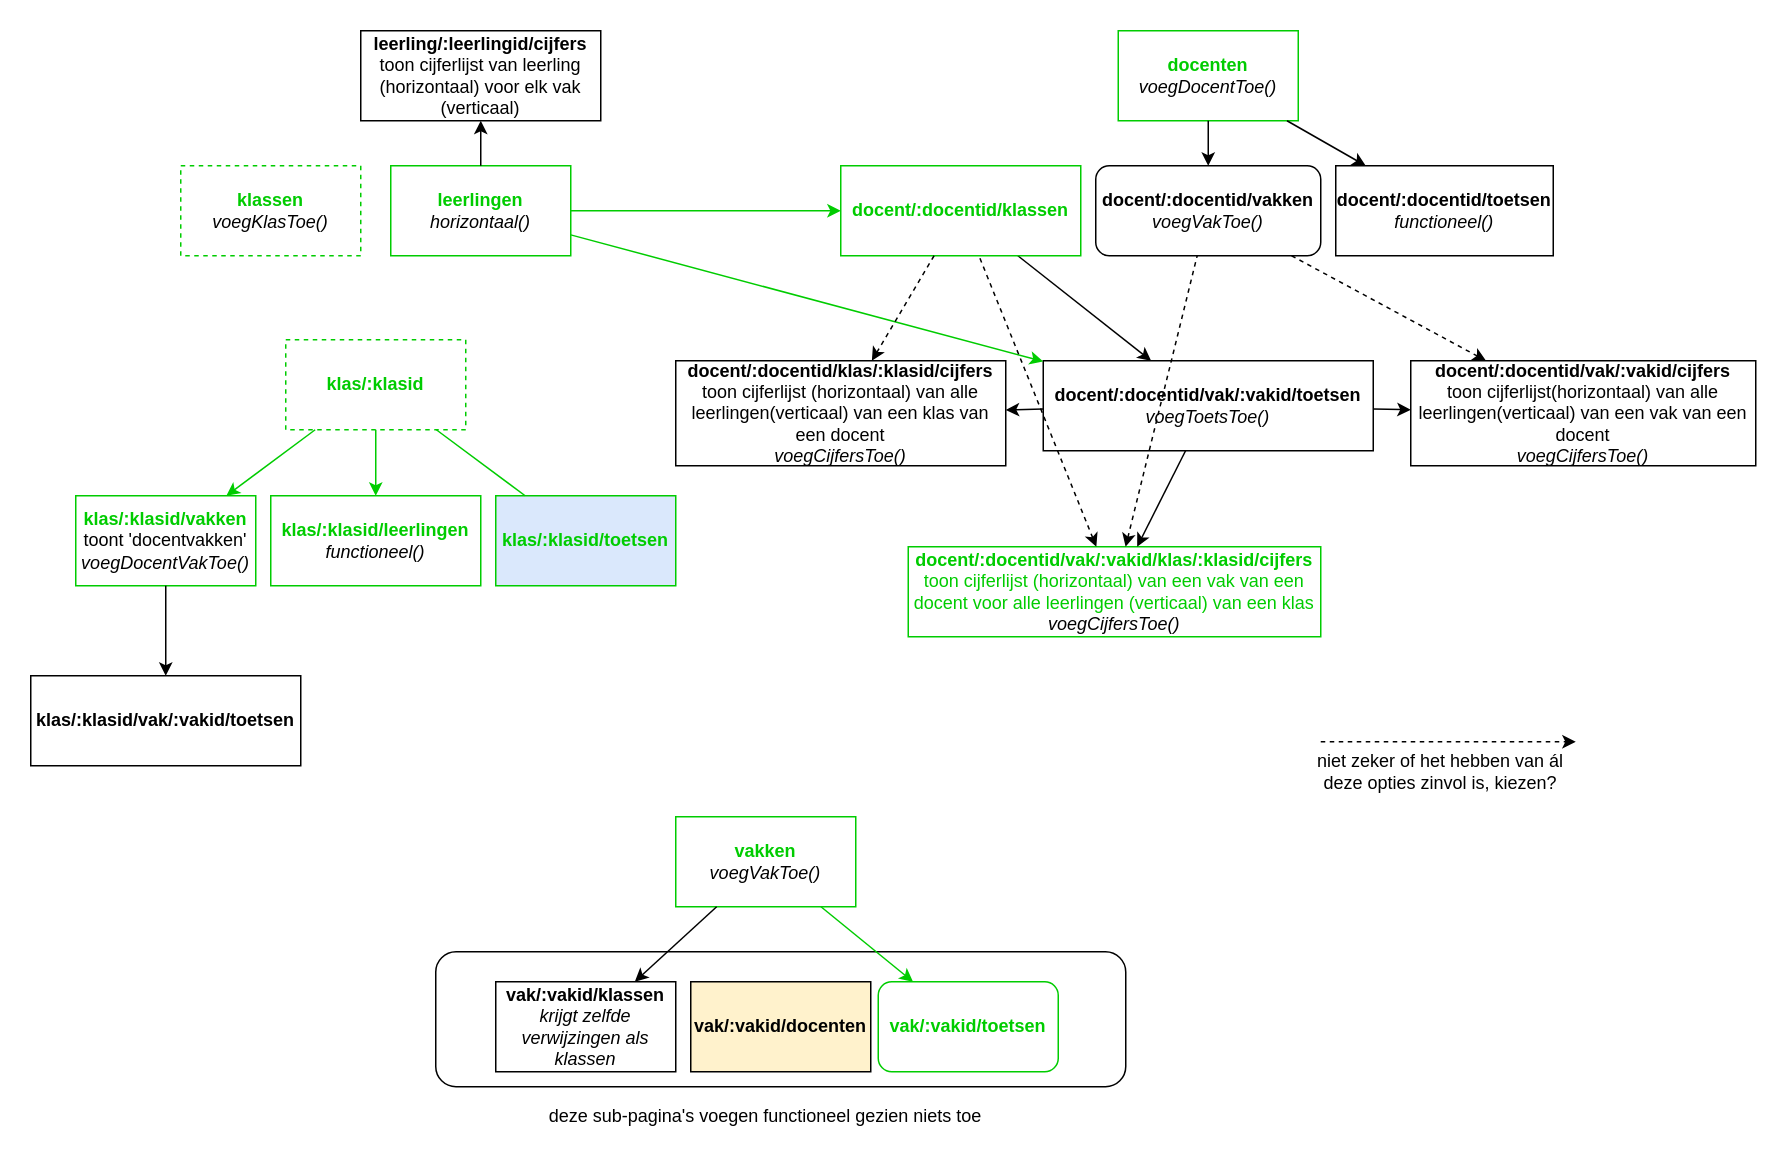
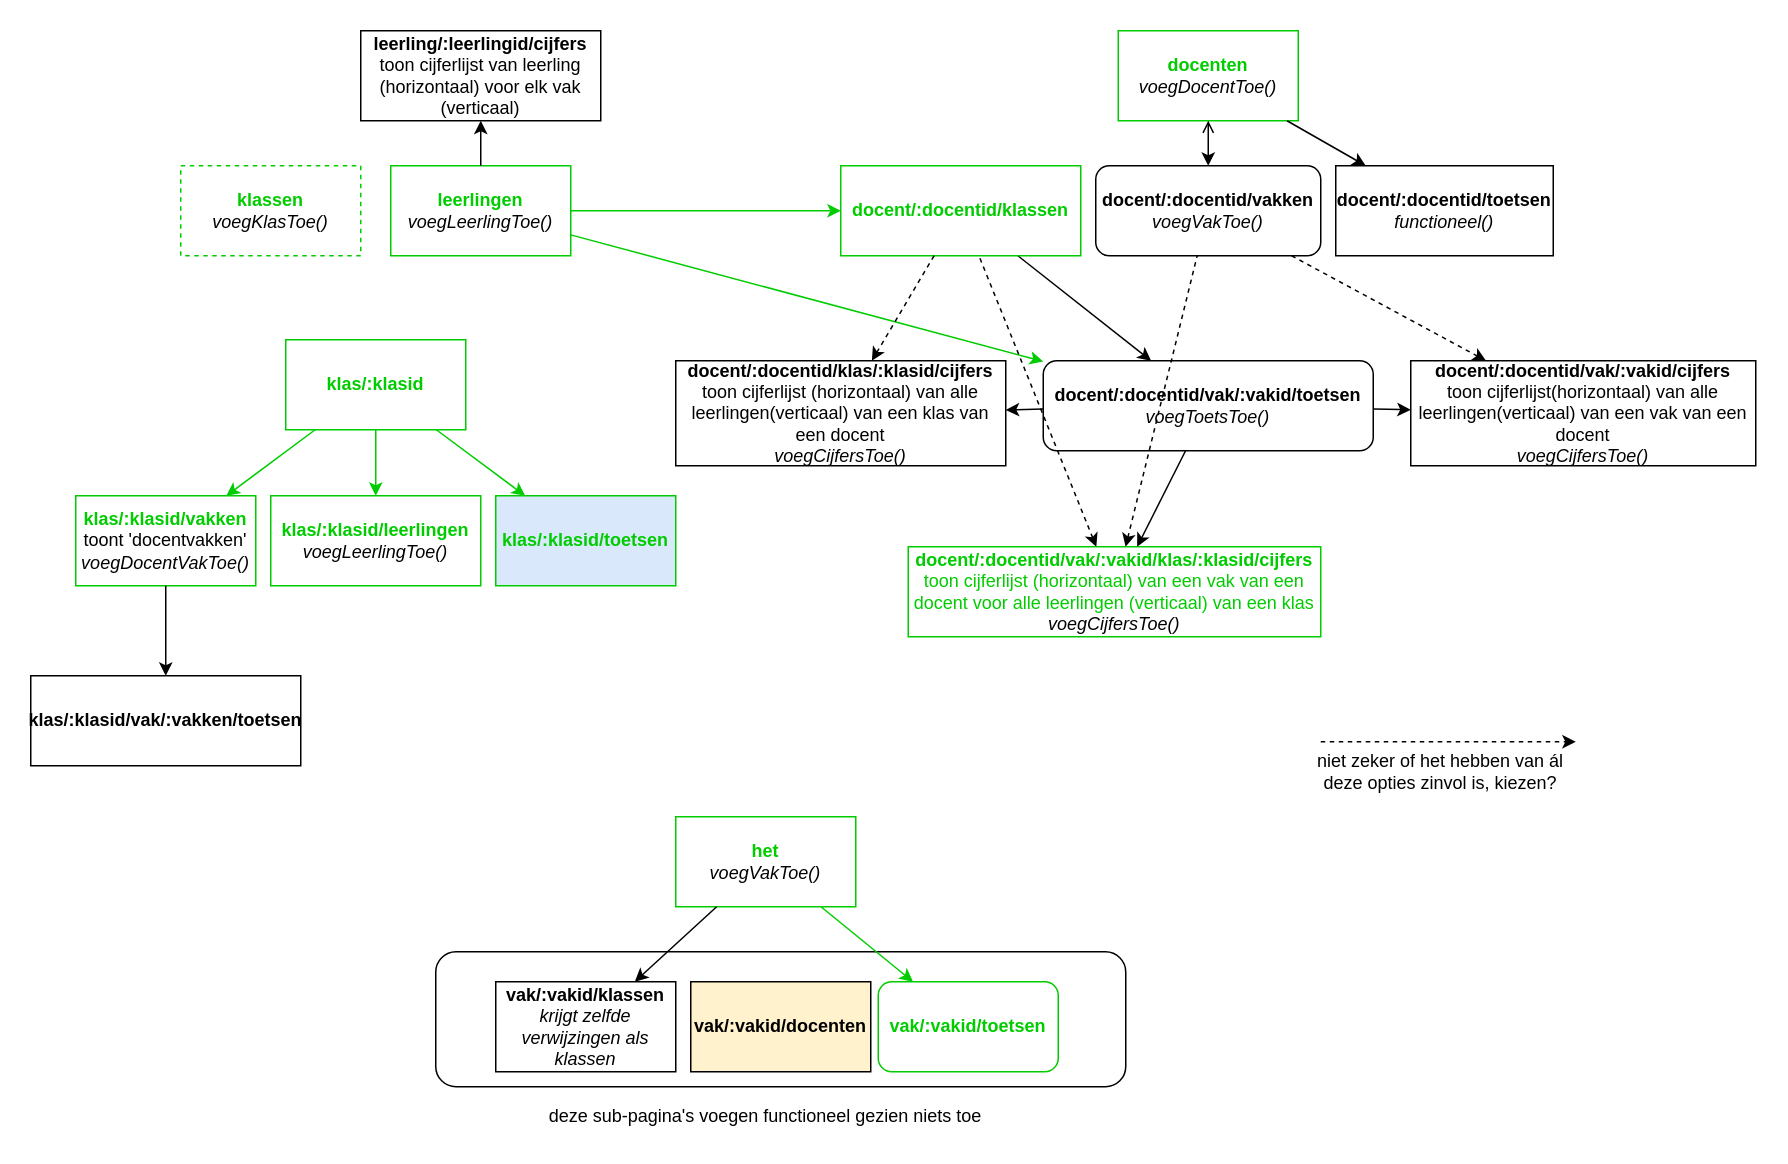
  <mxCell id="0" />
  <mxCell id="1" parent="0" />
  <mxCell id="2" value="&lt;b&gt;&lt;font color=&quot;#00cc00&quot;&gt;klassen&lt;/font&gt;&lt;/b&gt;&lt;br&gt;&lt;i&gt;voegKlasToe()&lt;/i&gt;" style="rounded=0;whiteSpace=wrap;html=1;strokeColor=#00CC00;dashed=1;" parent="1" vertex="1"><mxGeometry x="120" y="110" width="120" height="60" as="geometry" /></mxCell>
- <mxCell id="3" value="&lt;font color=&quot;#00cc00&quot;&gt;&lt;b&gt;leerlingen&lt;/b&gt;&lt;br&gt;&lt;/font&gt;&lt;i&gt;horizontaal()&lt;/i&gt;" style="rounded=0;whiteSpace=wrap;html=1;strokeColor=#00CC00;" parent="1" vertex="1"><mxGeometry x="260" y="110" width="120" height="60" as="geometry" /></mxCell>
- <mxCell id="4" value="&lt;b&gt;&lt;font color=&quot;#00cc00&quot;&gt;klas/:klasid/leerlingen&lt;br&gt;&lt;/font&gt;&lt;/b&gt;&lt;i&gt;functioneel()&lt;/i&gt;" style="rounded=0;whiteSpace=wrap;html=1;strokeColor=#00CC00;" parent="1" vertex="1"><mxGeometry x="180" y="330" width="140" height="60" as="geometry" /></mxCell>
+ <mxCell id="3" value="&lt;font color=&quot;#00cc00&quot;&gt;&lt;b&gt;leerlingen&lt;/b&gt;&lt;br&gt;&lt;/font&gt;&lt;i&gt;voegLeerlingToe()&lt;/i&gt;" style="rounded=0;whiteSpace=wrap;html=1;strokeColor=#00CC00;" parent="1" vertex="1"><mxGeometry x="260" y="110" width="120" height="60" as="geometry" /></mxCell>
+ <mxCell id="4" value="&lt;b&gt;&lt;font color=&quot;#00cc00&quot;&gt;klas/:klasid/leerlingen&lt;br&gt;&lt;/font&gt;&lt;/b&gt;&lt;i&gt;voegLeerlingToe()&lt;/i&gt;" style="rounded=0;whiteSpace=wrap;html=1;strokeColor=#00CC00;" parent="1" vertex="1"><mxGeometry x="180" y="330" width="140" height="60" as="geometry" /></mxCell>
  <mxCell id="5" value="&lt;b&gt;leerling/:leerlingid/cijfers&lt;br&gt;&lt;/b&gt;toon cijferlijst van leerling (horizontaal) voor elk vak (verticaal)" style="rounded=0;whiteSpace=wrap;html=1;" parent="1" vertex="1"><mxGeometry x="240" y="20" width="160" height="60" as="geometry" /></mxCell>
  <mxCell id="6" value="&lt;b&gt;docent/:docentid/vakken&lt;br&gt;&lt;/b&gt;&lt;i&gt;voegVakToe()&lt;/i&gt;" style="whiteSpace=wrap;html=1;rounded=1;" parent="1" vertex="1"><mxGeometry x="730" y="110" width="150" height="60" as="geometry" /></mxCell>
  <mxCell id="7" value="&lt;b&gt;&lt;font color=&quot;#00cc00&quot;&gt;klas/:klasid/vakken&lt;br&gt;&lt;/font&gt;&lt;/b&gt;toont 'docentvakken'&lt;br&gt;&lt;i&gt;voegDocentVakToe()&lt;/i&gt;" style="rounded=0;whiteSpace=wrap;html=1;strokeColor=#00CC00;" parent="1" vertex="1"><mxGeometry x="50" y="330" width="120" height="60" as="geometry" /></mxCell>
  <mxCell id="8" value="&lt;b&gt;&lt;font color=&quot;#00cc00&quot;&gt;klas/:klasid/toetsen&lt;/font&gt;&lt;/b&gt;" style="rounded=0;whiteSpace=wrap;html=1;strokeColor=#00CC00;fillColor=#dae8fc;" parent="1" vertex="1"><mxGeometry x="330" y="330" width="120" height="60" as="geometry" /></mxCell>
- <mxCell id="9" value="&lt;b&gt;klas/:klasid/vak/:vakid/toetsen&lt;/b&gt;" style="rounded=0;whiteSpace=wrap;html=1;" parent="1" vertex="1"><mxGeometry x="20" y="450" width="180" height="60" as="geometry" /></mxCell>
+ <mxCell id="9" value="&lt;b&gt;klas/:klasid/vak/:vakken/toetsen&lt;/b&gt;" style="rounded=0;whiteSpace=wrap;html=1;" parent="1" vertex="1"><mxGeometry x="20" y="450" width="180" height="60" as="geometry" /></mxCell>
  <mxCell id="10" value="" style="endArrow=none;html=1;startArrow=classic;startFill=1;" parent="1" source="9" target="7" edge="1"><mxGeometry width="50" height="50" relative="1" as="geometry"><mxPoint x="430" y="320" as="sourcePoint" /><mxPoint x="480" y="270" as="targetPoint" /></mxGeometry></mxCell>
  <mxCell id="11" value="&lt;b&gt;&lt;font color=&quot;#00cc00&quot;&gt;docenten&lt;br&gt;&lt;/font&gt;&lt;/b&gt;&lt;i&gt;voegDocentToe()&lt;/i&gt;" style="rounded=0;whiteSpace=wrap;html=1;strokeColor=#00CC00;" parent="1" vertex="1"><mxGeometry x="745" y="20" width="120" height="60" as="geometry" /></mxCell>
  <mxCell id="12" value="" style="endArrow=none;html=1;startArrow=classic;startFill=1;strokeColor=#00CC00;" parent="1" source="19" target="3" edge="1"><mxGeometry width="50" height="50" relative="1" as="geometry"><mxPoint x="726.667" y="110" as="sourcePoint" /><mxPoint x="230" y="230" as="targetPoint" /></mxGeometry></mxCell>
  <mxCell id="13" value="" style="endArrow=none;html=1;startArrow=classic;startFill=1;" parent="1" source="16" target="11" edge="1"><mxGeometry width="50" height="50" relative="1" as="geometry"><mxPoint x="260" y="290" as="sourcePoint" /><mxPoint x="310" y="240" as="targetPoint" /></mxGeometry></mxCell>
- <mxCell id="14" value="" style="endArrow=none;html=1;startArrow=classic;startFill=1;" parent="1" source="6" target="11" edge="1"><mxGeometry width="50" height="50" relative="1" as="geometry"><mxPoint x="260" y="290" as="sourcePoint" /><mxPoint x="310" y="240" as="targetPoint" /></mxGeometry></mxCell>
- <mxCell id="15" value="&lt;b&gt;&lt;font color=&quot;#00cc00&quot;&gt;vakken&lt;br&gt;&lt;/font&gt;&lt;/b&gt;&lt;i&gt;voegVakToe()&lt;/i&gt;" style="rounded=0;whiteSpace=wrap;html=1;strokeColor=#00CC00;" parent="1" vertex="1"><mxGeometry x="450" y="544" width="120" height="60" as="geometry" /></mxCell>
+ <mxCell id="14" value="" style="endArrow=open;html=1;startArrow=classic;startFill=1;" parent="1" source="6" target="11" edge="1"><mxGeometry width="50" height="50" relative="1" as="geometry"><mxPoint x="260" y="290" as="sourcePoint" /><mxPoint x="310" y="240" as="targetPoint" /></mxGeometry></mxCell>
+ <mxCell id="15" value="&lt;b&gt;&lt;font color=&quot;#00cc00&quot;&gt;het&lt;br&gt;&lt;/font&gt;&lt;/b&gt;&lt;i&gt;voegVakToe()&lt;/i&gt;" style="rounded=0;whiteSpace=wrap;html=1;strokeColor=#00CC00;" parent="1" vertex="1"><mxGeometry x="450" y="544" width="120" height="60" as="geometry" /></mxCell>
  <mxCell id="16" value="&lt;b&gt;docent/:docentid/toetsen&lt;br&gt;&lt;/b&gt;&lt;i&gt;functioneel()&lt;/i&gt;" style="rounded=0;whiteSpace=wrap;html=1;" parent="1" vertex="1"><mxGeometry x="890" y="110" width="145" height="60" as="geometry" /></mxCell>
- <mxCell id="17" value="&lt;b&gt;docent/:docentid/vak/:vakid/toetsen&lt;br&gt;&lt;/b&gt;&lt;i&gt;voegToetsToe()&lt;/i&gt;" style="rounded=0;whiteSpace=wrap;html=1;" parent="1" vertex="1"><mxGeometry x="695" y="240" width="220" height="60" as="geometry" /></mxCell>
+ <mxCell id="17" value="&lt;b&gt;docent/:docentid/vak/:vakid/toetsen&lt;br&gt;&lt;/b&gt;&lt;i&gt;voegToetsToe()&lt;/i&gt;" style="whiteSpace=wrap;html=1;rounded=1;" parent="1" vertex="1"><mxGeometry x="695" y="240" width="220" height="60" as="geometry" /></mxCell>
  <mxCell id="18" value="" style="endArrow=none;html=1;startArrow=classic;startFill=1;" parent="1" source="17" target="19" edge="1"><mxGeometry width="50" height="50" relative="1" as="geometry"><mxPoint x="1070" y="355" as="sourcePoint" /><mxPoint x="850" y="215" as="targetPoint" /></mxGeometry></mxCell>
  <mxCell id="19" value="&lt;b&gt;&lt;font color=&quot;#00cc00&quot;&gt;docent/:docentid/klassen&lt;/font&gt;&lt;/b&gt;" style="rounded=0;whiteSpace=wrap;html=1;strokeColor=#00CC00;" parent="1" vertex="1"><mxGeometry x="560" y="110" width="160" height="60" as="geometry" /></mxCell>
  <mxCell id="20" value="" style="endArrow=classic;html=1;endFill=1;strokeColor=#00CC00;" parent="1" source="3" target="17" edge="1"><mxGeometry width="50" height="50" relative="1" as="geometry"><mxPoint x="630" y="390" as="sourcePoint" /><mxPoint x="680" y="340" as="targetPoint" /></mxGeometry></mxCell>
  <mxCell id="21" value="" style="endArrow=classic;html=1;" parent="1" source="3" target="5" edge="1"><mxGeometry width="50" height="50" relative="1" as="geometry"><mxPoint x="660" y="510" as="sourcePoint" /><mxPoint x="570" y="380" as="targetPoint" /></mxGeometry></mxCell>
  <mxCell id="22" value="&lt;b&gt;docent/:docentid/klas/:klasid/cijfers&lt;br&gt;&lt;/b&gt;toon cijferlijst (horizontaal) van alle leerlingen(verticaal) van een klas van een docent&lt;br&gt;&lt;i&gt;voegCijfersToe()&lt;/i&gt;" style="rounded=0;whiteSpace=wrap;html=1;" parent="1" vertex="1"><mxGeometry x="450" y="240" width="220" height="70" as="geometry" /></mxCell>
  <mxCell id="23" value="" style="endArrow=none;html=1;startArrow=classic;startFill=1;dashed=1;" parent="1" source="22" target="19" edge="1"><mxGeometry width="50" height="50" relative="1" as="geometry"><mxPoint x="580.741" y="240" as="sourcePoint" /><mxPoint x="760" y="90" as="targetPoint" /></mxGeometry></mxCell>
  <mxCell id="24" value="&lt;b&gt;docent/:docentid/vak/:vakid/cijfers&lt;br&gt;&lt;/b&gt;toon cijferlijst(horizontaal) van alle leerlingen(verticaal) van een vak van een docent&lt;br&gt;&lt;i&gt;voegCijfersToe()&lt;/i&gt;" style="rounded=0;whiteSpace=wrap;html=1;" parent="1" vertex="1"><mxGeometry x="940" y="240" width="230" height="70" as="geometry" /></mxCell>
  <mxCell id="25" value="" style="endArrow=none;html=1;startArrow=classic;startFill=1;dashed=1;" parent="1" source="24" target="6" edge="1"><mxGeometry width="50" height="50" relative="1" as="geometry"><mxPoint x="1000" y="460" as="sourcePoint" /><mxPoint x="621.562" y="280" as="targetPoint" /></mxGeometry></mxCell>
  <mxCell id="26" value="&lt;font color=&quot;#00cc00&quot;&gt;&lt;b&gt;docent/:docentid/vak/:vakid/klas/:klasid/cijfers&lt;br&gt;&lt;/b&gt;toon cijferlijst (horizontaal) van een vak van een docent voor alle leerlingen (verticaal) van een klas&lt;/font&gt;&lt;br&gt;&lt;i&gt;voegCijfersToe()&lt;/i&gt;" style="rounded=0;whiteSpace=wrap;html=1;strokeColor=#00CC00;" parent="1" vertex="1"><mxGeometry x="605" y="364" width="275" height="60" as="geometry" /></mxCell>
  <mxCell id="27" value="" style="endArrow=none;html=1;startArrow=classic;startFill=1;dashed=1;" parent="1" source="26" target="6" edge="1"><mxGeometry width="50" height="50" relative="1" as="geometry"><mxPoint x="620" y="340" as="sourcePoint" /><mxPoint x="604.75" y="330" as="targetPoint" /></mxGeometry></mxCell>
  <mxCell id="28" value="" style="endArrow=none;html=1;startArrow=classic;startFill=1;" parent="1" source="24" target="17" edge="1"><mxGeometry width="50" height="50" relative="1" as="geometry"><mxPoint x="942.5" y="240" as="sourcePoint" /><mxPoint x="857.5" y="180" as="targetPoint" /></mxGeometry></mxCell>
  <mxCell id="29" value="" style="endArrow=none;html=1;startArrow=classic;startFill=1;" parent="1" source="26" target="17" edge="1"><mxGeometry width="50" height="50" relative="1" as="geometry"><mxPoint x="891.667" y="330" as="sourcePoint" /><mxPoint x="938.333" y="300" as="targetPoint" /></mxGeometry></mxCell>
  <mxCell id="30" value="" style="endArrow=none;html=1;startArrow=classic;startFill=1;" parent="1" source="22" target="17" edge="1"><mxGeometry width="50" height="50" relative="1" as="geometry"><mxPoint x="670" y="272.755" as="sourcePoint" /><mxPoint x="948.333" y="310" as="targetPoint" /></mxGeometry></mxCell>
  <mxCell id="31" value="&lt;b&gt;vak/:vakid/klassen&lt;br&gt;&lt;/b&gt;&lt;i&gt;krijgt zelfde verwijzingen als klassen&lt;/i&gt;" style="rounded=0;whiteSpace=wrap;html=1;" parent="1" vertex="1"><mxGeometry x="330" y="654" width="120" height="60" as="geometry" /></mxCell>
  <mxCell id="32" value="" style="endArrow=classic;html=1;" parent="1" source="15" target="31" edge="1"><mxGeometry width="50" height="50" relative="1" as="geometry"><mxPoint x="165" y="464" as="sourcePoint" /><mxPoint x="165" y="514" as="targetPoint" /></mxGeometry></mxCell>
  <mxCell id="33" value="&lt;b&gt;vak/:vakid/docenten&lt;br&gt;&lt;/b&gt;" style="rounded=0;whiteSpace=wrap;html=1;fillColor=#fff2cc;" parent="1" vertex="1"><mxGeometry x="460" y="654" width="120" height="60" as="geometry" /></mxCell>
  <mxCell id="34" value="" style="rounded=1;whiteSpace=wrap;html=1;fillColor=none;glass=1;" parent="1" vertex="1"><mxGeometry x="290" y="634" width="460" height="90" as="geometry" /></mxCell>
  <mxCell id="35" value="deze sub-pagina's voegen functioneel gezien niets toe" style="text;html=1;strokeColor=none;fillColor=none;align=center;verticalAlign=middle;whiteSpace=wrap;rounded=0;" parent="1" vertex="1"><mxGeometry x="355" y="734" width="310" height="20" as="geometry" /></mxCell>
  <mxCell id="36" value="" style="endArrow=classic;html=1;dashed=1;" parent="1" edge="1"><mxGeometry width="50" height="50" relative="1" as="geometry"><mxPoint x="880" y="494" as="sourcePoint" /><mxPoint x="1050" y="494" as="targetPoint" /></mxGeometry></mxCell>
  <mxCell id="37" value="niet zeker of het hebben van ál deze opties zinvol is, kiezen?" style="text;html=1;strokeColor=none;fillColor=none;align=center;verticalAlign=middle;whiteSpace=wrap;rounded=0;" parent="1" vertex="1"><mxGeometry x="865" y="504" width="190" height="20" as="geometry" /></mxCell>
- <mxCell id="38" value="&lt;b&gt;&lt;font color=&quot;#00cc00&quot;&gt;klas/:klasid&lt;/font&gt;&lt;/b&gt;" style="rounded=0;whiteSpace=wrap;html=1;fillColor=none;strokeColor=#00CC00;dashed=1;" parent="1" vertex="1"><mxGeometry x="190" y="226" width="120" height="60" as="geometry" /></mxCell>
+ <mxCell id="38" value="&lt;b&gt;&lt;font color=&quot;#00cc00&quot;&gt;klas/:klasid&lt;/font&gt;&lt;/b&gt;" style="rounded=0;whiteSpace=wrap;html=1;fillColor=none;strokeColor=#00CC00;" parent="1" vertex="1"><mxGeometry x="190" y="226" width="120" height="60" as="geometry" /></mxCell>
  <mxCell id="39" value="" style="endArrow=classic;html=1;endFill=1;strokeColor=#00CC00;" parent="1" source="38" target="7" edge="1"><mxGeometry width="50" height="50" relative="1" as="geometry"><mxPoint x="330" y="390" as="sourcePoint" /><mxPoint x="330" y="310" as="targetPoint" /></mxGeometry></mxCell>
  <mxCell id="40" value="" style="endArrow=classic;html=1;endFill=1;strokeColor=#00CC00;" parent="1" source="38" target="4" edge="1"><mxGeometry width="50" height="50" relative="1" as="geometry"><mxPoint x="322" y="270" as="sourcePoint" /><mxPoint x="340" y="320" as="targetPoint" /></mxGeometry></mxCell>
- <mxCell id="41" value="" style="endArrow=none;html=1;endFill=1;strokeColor=#00CC00;" parent="1" source="38" target="8" edge="1"><mxGeometry width="50" height="50" relative="1" as="geometry"><mxPoint x="350" y="410" as="sourcePoint" /><mxPoint x="350" y="330" as="targetPoint" /></mxGeometry></mxCell>
+ <mxCell id="41" value="" style="endArrow=classic;html=1;endFill=1;strokeColor=#00CC00;" parent="1" source="38" target="8" edge="1"><mxGeometry width="50" height="50" relative="1" as="geometry"><mxPoint x="350" y="410" as="sourcePoint" /><mxPoint x="350" y="330" as="targetPoint" /></mxGeometry></mxCell>
  <mxCell id="42" value="&lt;b&gt;&lt;font color=&quot;#00cc00&quot;&gt;vak/:vakid/toetsen&lt;/font&gt;&lt;br&gt;&lt;/b&gt;" style="whiteSpace=wrap;html=1;strokeColor=#00CC00;rounded=1;" parent="1" vertex="1"><mxGeometry x="585" y="654" width="120" height="60" as="geometry" /></mxCell>
  <mxCell id="43" value="" style="endArrow=classic;html=1;strokeColor=#00CC00;" parent="1" source="15" target="42" edge="1"><mxGeometry width="50" height="50" relative="1" as="geometry"><mxPoint x="637.727" y="604" as="sourcePoint" /><mxPoint x="557.727" y="664" as="targetPoint" /></mxGeometry></mxCell>
  <mxCell id="44" value="" style="endArrow=none;html=1;startArrow=classic;startFill=1;dashed=1;" parent="1" source="26" target="19" edge="1"><mxGeometry width="50" height="50" relative="1" as="geometry"><mxPoint x="730.394" y="364" as="sourcePoint" /><mxPoint x="629.167" y="564" as="targetPoint" /></mxGeometry></mxCell>
